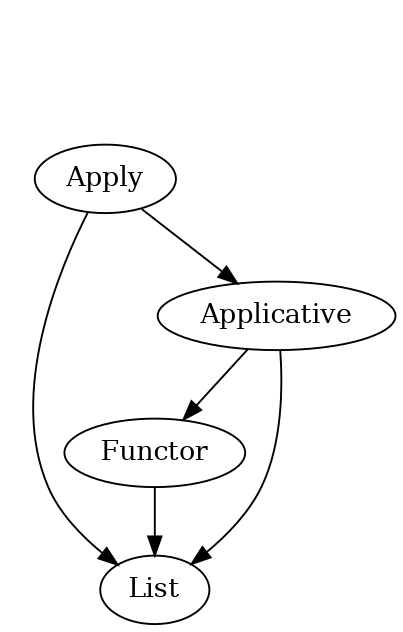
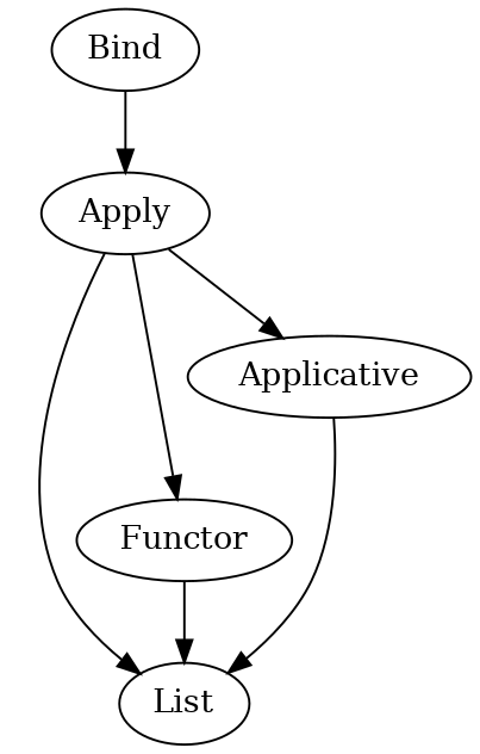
  digraph {
    n1 [label=List]
    n2 [label=Functor]
    n3 [label=Apply]
    n4 [label=Applicative]
+   n5 [label=Bind]
    n2 -> n1
    n3 -> n1
-   n4 -> n2
+   n3 -> n2
    n3 -> n4
    n4 -> n1
+   n5 -> n3
  }
